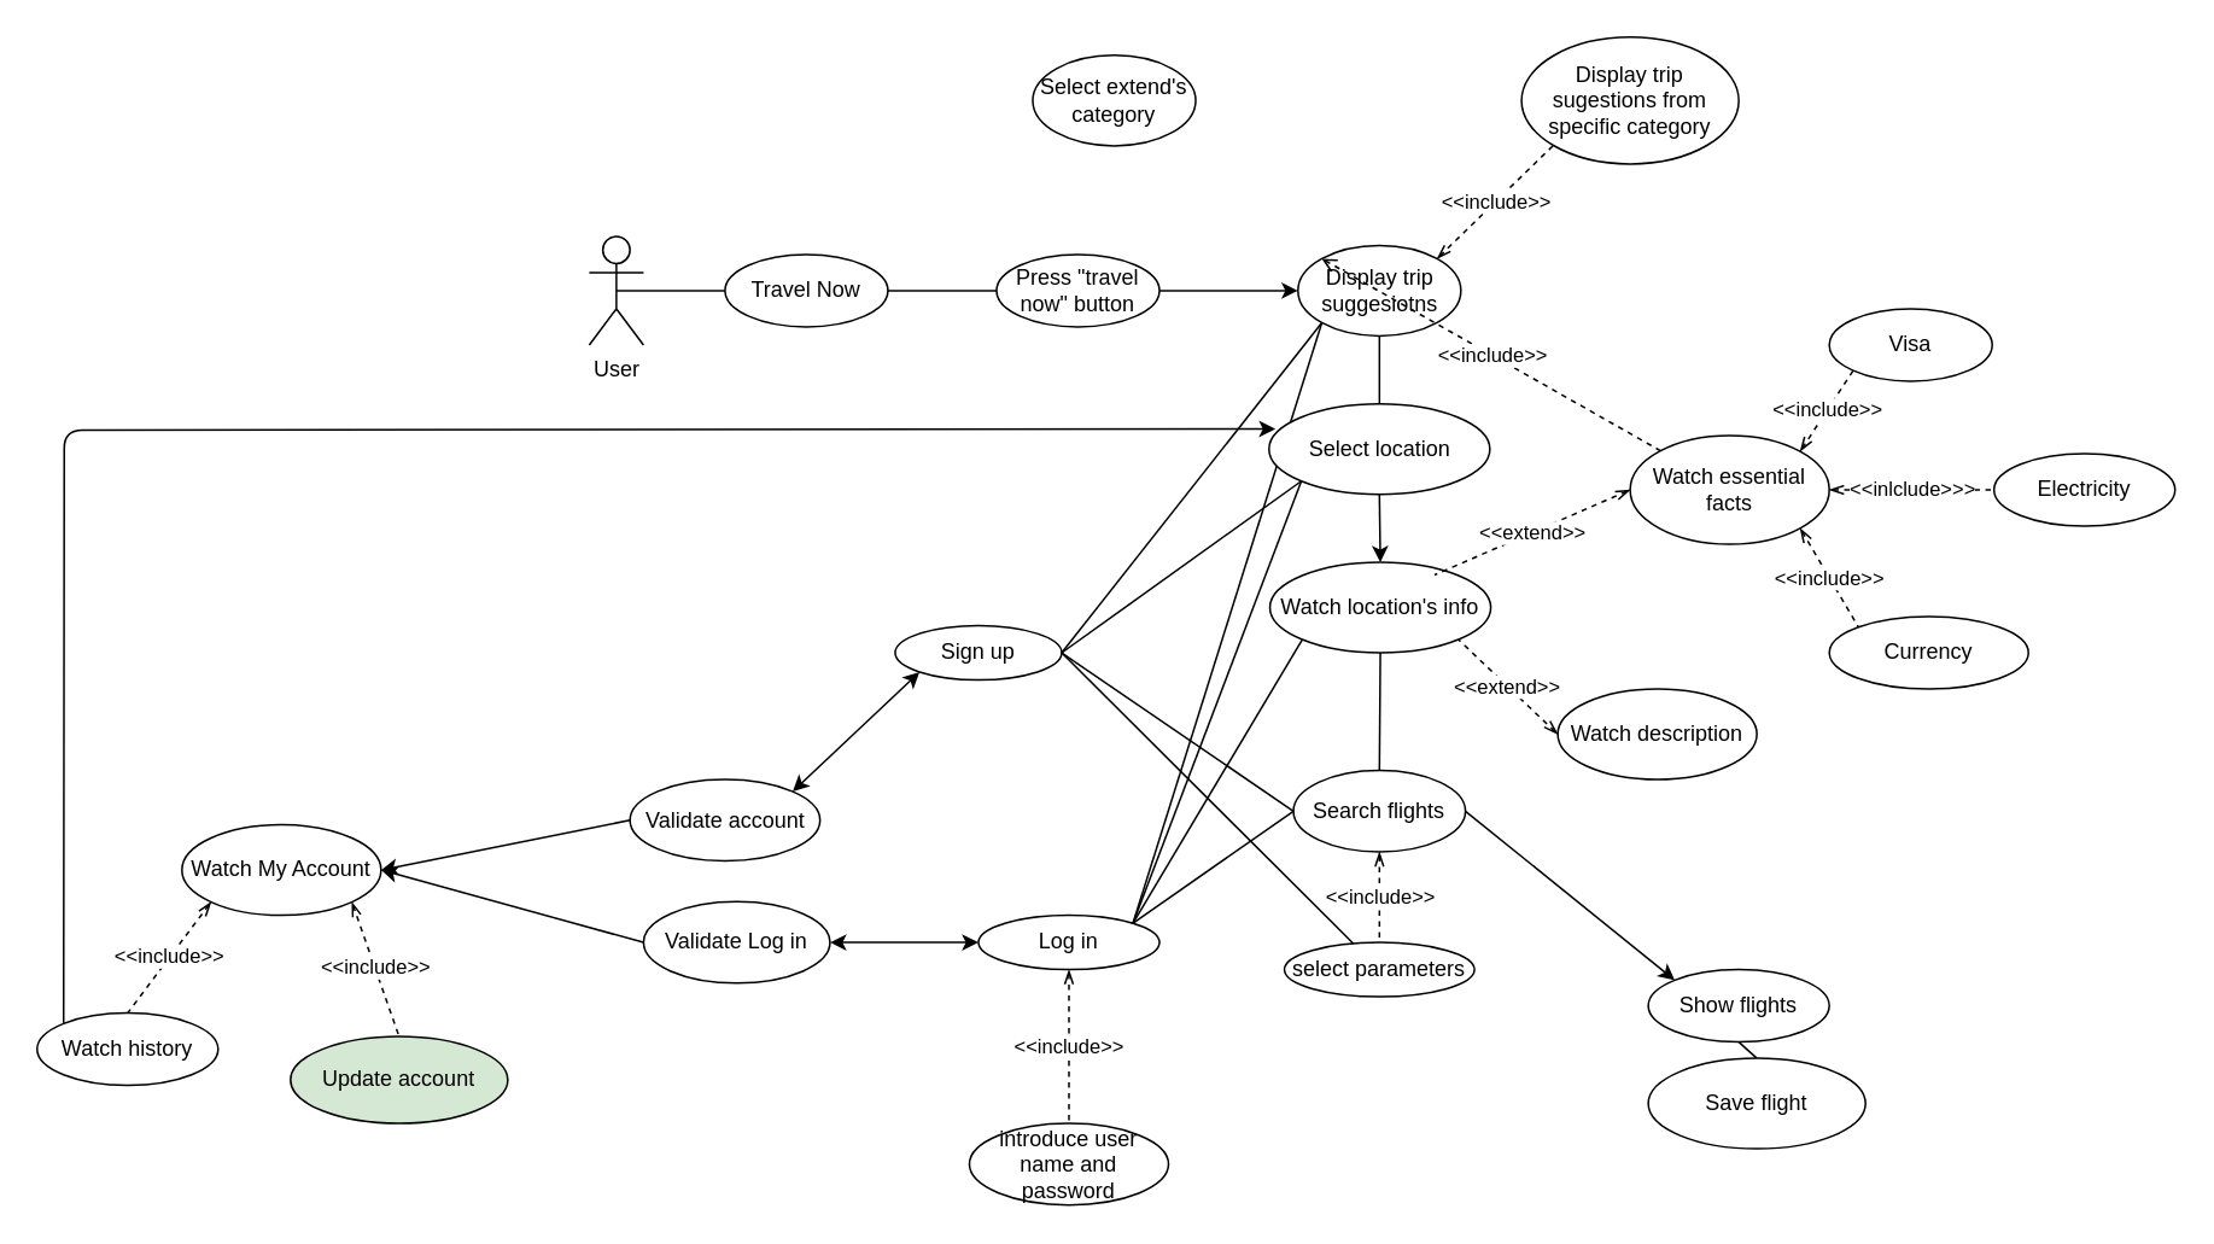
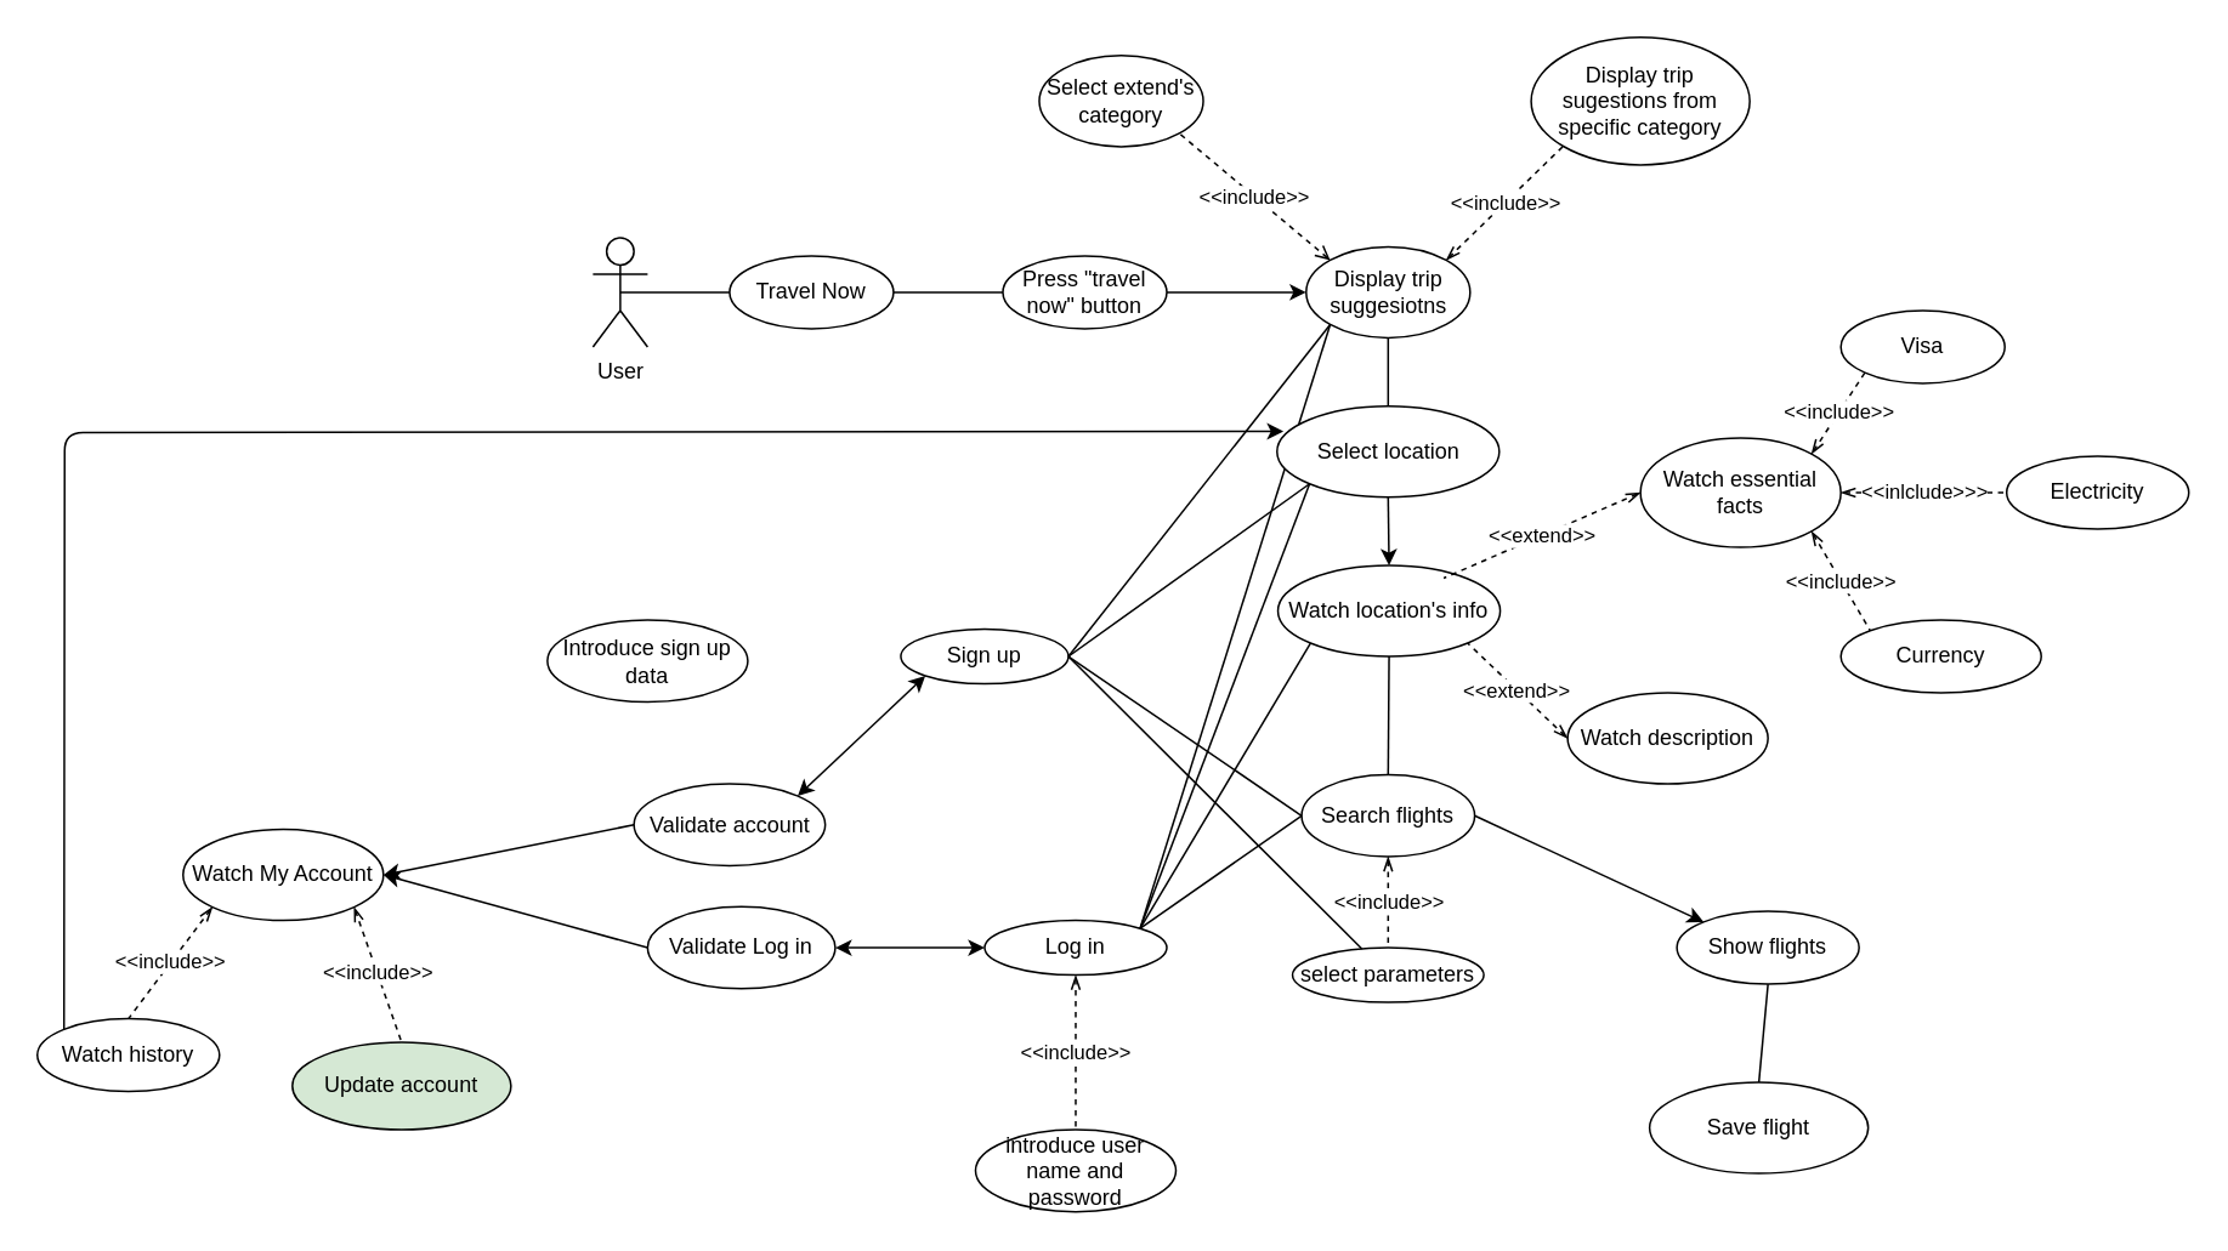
  <mxCell id="0" />
  <mxCell id="1" parent="0" />
  <mxCell id="2" value="User&lt;br&gt;" style="shape=umlActor;verticalLabelPosition=bottom;labelBackgroundColor=#ffffff;verticalAlign=top;html=1;outlineConnect=0;" parent="1" vertex="1"><mxGeometry x="325" y="130" width="30" height="60" as="geometry" /></mxCell>
  <mxCell id="3" value="Travel Now" style="ellipse;whiteSpace=wrap;html=1;" parent="1" vertex="1"><mxGeometry x="400" y="140" width="90" height="40" as="geometry" /></mxCell>
  <mxCell id="4" value="" style="endArrow=none;html=1;entryX=0;entryY=0.5;entryDx=0;entryDy=0;exitX=0.5;exitY=0.5;exitDx=0;exitDy=0;exitPerimeter=0;" parent="1" source="2" target="3" edge="1"><mxGeometry width="50" height="50" relative="1" as="geometry"><mxPoint x="360" y="160" as="sourcePoint" /><mxPoint x="380" y="230" as="targetPoint" /></mxGeometry></mxCell>
  <mxCell id="5" value="" style="endArrow=none;html=1;exitX=1;exitY=0.5;exitDx=0;exitDy=0;" parent="1" source="3" target="6" edge="1"><mxGeometry width="50" height="50" relative="1" as="geometry"><mxPoint x="330" y="280" as="sourcePoint" /><mxPoint x="380" y="230" as="targetPoint" /></mxGeometry></mxCell>
  <mxCell id="6" value="Press &quot;travel now&quot; button" style="ellipse;whiteSpace=wrap;html=1;" parent="1" vertex="1"><mxGeometry x="550" y="140" width="90" height="40" as="geometry" /></mxCell>
  <mxCell id="7" value="Display trip suggesiotns" style="ellipse;whiteSpace=wrap;html=1;" parent="1" vertex="1"><mxGeometry x="716.5" y="135" width="90" height="50" as="geometry" /></mxCell>
  <mxCell id="8" value="" style="endArrow=classic;html=1;exitX=1;exitY=0.5;exitDx=0;exitDy=0;entryX=0;entryY=0.5;entryDx=0;entryDy=0;" parent="1" source="6" target="7" edge="1"><mxGeometry width="50" height="50" relative="1" as="geometry"><mxPoint x="650" y="170" as="sourcePoint" /><mxPoint x="380" y="230" as="targetPoint" /></mxGeometry></mxCell>
- <mxCell id="9" value="&amp;lt;&amp;lt;include&amp;gt;&amp;gt;" style="endArrow=none;dashed=1;html=1;snapToPoint=0;startArrow=open;startFill=0;exitX=0;exitY=0;exitDx=0;exitDy=0;" parent="1" source="7" target="17" edge="1"><mxGeometry width="50" height="50" relative="1" as="geometry"><mxPoint x="615" y="100" as="sourcePoint" /><mxPoint x="380" y="230" as="targetPoint" /></mxGeometry></mxCell>
+ <mxCell id="9" value="&amp;lt;&amp;lt;include&amp;gt;&amp;gt;" style="endArrow=none;dashed=1;html=1;snapToPoint=0;startArrow=open;startFill=0;entryX=1;entryY=1;entryDx=0;entryDy=0;exitX=0;exitY=0;exitDx=0;exitDy=0;" parent="1" source="7" target="11" edge="1"><mxGeometry width="50" height="50" relative="1" as="geometry"><mxPoint x="615" y="100" as="sourcePoint" /><mxPoint x="380" y="230" as="targetPoint" /></mxGeometry></mxCell>
  <mxCell id="10" value="&amp;lt;&amp;lt;include&amp;gt;&amp;gt;" style="endArrow=none;dashed=1;html=1;startArrow=openThin;startFill=0;entryX=0;entryY=1;entryDx=0;entryDy=0;exitX=1;exitY=0;exitDx=0;exitDy=0;" parent="1" source="7" target="12" edge="1"><mxGeometry width="50" height="50" relative="1" as="geometry"><mxPoint x="780" y="70" as="sourcePoint" /><mxPoint x="380" y="230" as="targetPoint" /></mxGeometry></mxCell>
  <mxCell id="11" value="Select extend's category" style="ellipse;whiteSpace=wrap;html=1;" parent="1" vertex="1"><mxGeometry x="570" y="30" width="90" height="50" as="geometry" /></mxCell>
  <mxCell id="12" value="Display trip sugestions from specific category&lt;br&gt;" style="ellipse;whiteSpace=wrap;html=1;" parent="1" vertex="1"><mxGeometry x="840" y="20" width="120" height="70" as="geometry" /></mxCell>
  <mxCell id="13" value="" style="endArrow=none;html=1;entryX=0.5;entryY=1;entryDx=0;entryDy=0;exitX=0.5;exitY=0;exitDx=0;exitDy=0;" parent="1" source="59" target="7" edge="1"><mxGeometry width="50" height="50" relative="1" as="geometry"><mxPoint x="748" y="220" as="sourcePoint" /><mxPoint x="380" y="230" as="targetPoint" /></mxGeometry></mxCell>
  <mxCell id="14" value="" style="endArrow=classic;html=1;exitX=0.5;exitY=1;exitDx=0;exitDy=0;entryX=0.5;entryY=0;entryDx=0;entryDy=0;" parent="1" source="59" target="15" edge="1"><mxGeometry width="50" height="50" relative="1" as="geometry"><mxPoint x="330" y="350" as="sourcePoint" /><mxPoint x="748" y="320" as="targetPoint" /></mxGeometry></mxCell>
  <mxCell id="15" value="Watch location's info" style="ellipse;whiteSpace=wrap;html=1;" parent="1" vertex="1"><mxGeometry x="701" y="310" width="122" height="50" as="geometry" /></mxCell>
  <mxCell id="16" value="Watch description" style="ellipse;whiteSpace=wrap;html=1;" parent="1" vertex="1"><mxGeometry x="860" y="380" width="110" height="50" as="geometry" /></mxCell>
  <mxCell id="17" value="Watch essential facts&lt;br&gt;" style="ellipse;whiteSpace=wrap;html=1;" parent="1" vertex="1"><mxGeometry x="900" y="240" width="110" height="60" as="geometry" /></mxCell>
  <mxCell id="18" value="Currency" style="ellipse;whiteSpace=wrap;html=1;" parent="1" vertex="1"><mxGeometry x="1010" y="340" width="110" height="40" as="geometry" /></mxCell>
  <mxCell id="19" value="Electricity" style="ellipse;whiteSpace=wrap;html=1;" parent="1" vertex="1"><mxGeometry x="1101" y="250" width="100" height="40" as="geometry" /></mxCell>
  <mxCell id="20" value="Visa" style="ellipse;whiteSpace=wrap;html=1;" parent="1" vertex="1"><mxGeometry x="1010" y="170" width="90" height="40" as="geometry" /></mxCell>
  <mxCell id="21" value="&amp;lt;&amp;lt;include&amp;gt;&amp;gt;" style="endArrow=none;dashed=1;html=1;startArrow=openThin;startFill=0;exitX=1;exitY=1;exitDx=0;exitDy=0;entryX=0;entryY=0;entryDx=0;entryDy=0;" parent="1" source="17" target="18" edge="1"><mxGeometry width="50" height="50" relative="1" as="geometry"><mxPoint x="330" y="640" as="sourcePoint" /><mxPoint x="1050" y="291" as="targetPoint" /></mxGeometry></mxCell>
  <mxCell id="22" value="&amp;lt;&amp;lt;inlclude&amp;gt;&amp;gt;&amp;gt;" style="endArrow=none;dashed=1;html=1;startArrow=openThin;startFill=0;entryX=0;entryY=0.5;entryDx=0;entryDy=0;exitX=1;exitY=0.5;exitDx=0;exitDy=0;" parent="1" source="17" target="19" edge="1"><mxGeometry width="50" height="50" relative="1" as="geometry"><mxPoint x="1080" y="240" as="sourcePoint" /><mxPoint x="380" y="590" as="targetPoint" /></mxGeometry></mxCell>
  <mxCell id="23" value="&amp;lt;&amp;lt;include&amp;gt;&amp;gt;" style="endArrow=none;dashed=1;html=1;startArrow=openThin;startFill=0;entryX=0;entryY=1;entryDx=0;entryDy=0;exitX=1;exitY=0;exitDx=0;exitDy=0;" parent="1" source="17" target="20" edge="1"><mxGeometry width="50" height="50" relative="1" as="geometry"><mxPoint x="990" y="210" as="sourcePoint" /><mxPoint x="380" y="590" as="targetPoint" /></mxGeometry></mxCell>
  <mxCell id="24" value="&amp;lt;&amp;lt;extend&amp;gt;&amp;gt;&lt;br&gt;" style="endArrow=none;dashed=1;html=1;startArrow=openThin;startFill=0;entryX=1;entryY=1;entryDx=0;entryDy=0;exitX=0;exitY=0.5;exitDx=0;exitDy=0;" parent="1" source="16" target="15" edge="1"><mxGeometry width="50" height="50" relative="1" as="geometry"><mxPoint x="880" y="320" as="sourcePoint" /><mxPoint x="380" y="450" as="targetPoint" /></mxGeometry></mxCell>
  <mxCell id="25" value="&amp;lt;&amp;lt;extend&amp;gt;&amp;gt;" style="endArrow=none;dashed=1;html=1;startArrow=openThin;startFill=0;entryX=1;entryY=0;entryDx=0;entryDy=0;exitX=0;exitY=0.5;exitDx=0;exitDy=0;" parent="1" edge="1"><mxGeometry width="50" height="50" relative="1" as="geometry"><mxPoint x="900" y="270" as="sourcePoint" /><mxPoint x="792" y="317" as="targetPoint" /></mxGeometry></mxCell>
  <mxCell id="26" value="" style="endArrow=none;html=1;exitX=0.5;exitY=0;exitDx=0;exitDy=0;entryX=0.5;entryY=1;entryDx=0;entryDy=0;" parent="1" source="27" target="15" edge="1"><mxGeometry width="50" height="50" relative="1" as="geometry"><mxPoint x="610" y="390" as="sourcePoint" /><mxPoint x="746" y="370" as="targetPoint" /></mxGeometry></mxCell>
  <mxCell id="27" value="Search flights" style="ellipse;whiteSpace=wrap;html=1;" parent="1" vertex="1"><mxGeometry x="714" y="425" width="95" height="45" as="geometry" /></mxCell>
  <mxCell id="28" value="&amp;lt;&amp;lt;include&amp;gt;&amp;gt;&lt;br&gt;" style="endArrow=none;dashed=1;html=1;startArrow=openThin;startFill=0;entryX=0.5;entryY=0;entryDx=0;entryDy=0;" parent="1" source="27" target="29" edge="1"><mxGeometry width="50" height="50" relative="1" as="geometry"><mxPoint x="550" y="470" as="sourcePoint" /><mxPoint x="598" y="480" as="targetPoint" /></mxGeometry></mxCell>
  <mxCell id="29" value="select parameters&lt;br&gt;" style="ellipse;whiteSpace=wrap;html=1;" parent="1" vertex="1"><mxGeometry x="709" y="520" width="105" height="30" as="geometry" /></mxCell>
- <mxCell id="30" value="Show flights" style="ellipse;whiteSpace=wrap;html=1;" parent="1" vertex="1"><mxGeometry x="910" y="535" width="100" height="40" as="geometry" /></mxCell>
+ <mxCell id="30" value="Show flights" style="ellipse;whiteSpace=wrap;html=1;" parent="1" vertex="1"><mxGeometry x="920" y="500" width="100" height="40" as="geometry" /></mxCell>
  <mxCell id="31" value="" style="endArrow=classic;html=1;exitX=1;exitY=0.5;exitDx=0;exitDy=0;entryX=0;entryY=0;entryDx=0;entryDy=0;" parent="1" source="27" target="30" edge="1"><mxGeometry width="50" height="50" relative="1" as="geometry"><mxPoint x="330" y="620" as="sourcePoint" /><mxPoint x="380" y="570" as="targetPoint" /></mxGeometry></mxCell>
  <mxCell id="32" value="Log in" style="ellipse;whiteSpace=wrap;html=1;" parent="1" vertex="1"><mxGeometry x="540" y="505" width="100" height="30" as="geometry" /></mxCell>
  <mxCell id="33" value="" style="endArrow=none;html=1;entryX=0;entryY=0.5;entryDx=0;entryDy=0;exitX=1;exitY=0;exitDx=0;exitDy=0;" parent="1" source="32" target="27" edge="1"><mxGeometry width="50" height="50" relative="1" as="geometry"><mxPoint x="330" y="620" as="sourcePoint" /><mxPoint x="380" y="570" as="targetPoint" /></mxGeometry></mxCell>
  <mxCell id="34" value="" style="endArrow=none;html=1;entryX=0;entryY=1;entryDx=0;entryDy=0;exitX=1;exitY=0;exitDx=0;exitDy=0;" parent="1" source="32" target="15" edge="1"><mxGeometry width="50" height="50" relative="1" as="geometry"><mxPoint x="330" y="620" as="sourcePoint" /><mxPoint x="380" y="570" as="targetPoint" /></mxGeometry></mxCell>
  <mxCell id="35" value="" style="endArrow=none;html=1;entryX=0;entryY=1;entryDx=0;entryDy=0;exitX=1;exitY=0;exitDx=0;exitDy=0;" parent="1" source="32" target="59" edge="1"><mxGeometry width="50" height="50" relative="1" as="geometry"><mxPoint x="630" y="433" as="sourcePoint" /><mxPoint x="380" y="570" as="targetPoint" /></mxGeometry></mxCell>
  <mxCell id="36" value="&amp;lt;&amp;lt;include&amp;gt;&amp;gt;" style="endArrow=none;dashed=1;html=1;startArrow=openThin;startFill=0;exitX=0.5;exitY=1;exitDx=0;exitDy=0;" parent="1" source="32" target="37" edge="1"><mxGeometry width="50" height="50" relative="1" as="geometry"><mxPoint x="330" y="620" as="sourcePoint" /><mxPoint x="590" y="510" as="targetPoint" /></mxGeometry></mxCell>
  <mxCell id="37" value="introduce user name and password" style="ellipse;whiteSpace=wrap;html=1;" parent="1" vertex="1"><mxGeometry x="535" y="620" width="110" height="45" as="geometry" /></mxCell>
  <mxCell id="38" value="Sign up" style="ellipse;whiteSpace=wrap;html=1;" parent="1" vertex="1"><mxGeometry x="494" y="345" width="92" height="30" as="geometry" /></mxCell>
  <mxCell id="39" value="" style="endArrow=none;html=1;entryX=0;entryY=1;entryDx=0;entryDy=0;exitX=1;exitY=0.5;exitDx=0;exitDy=0;" parent="1" source="38" target="59" edge="1"><mxGeometry width="50" height="50" relative="1" as="geometry"><mxPoint x="330" y="740" as="sourcePoint" /><mxPoint x="380" y="690" as="targetPoint" /></mxGeometry></mxCell>
  <mxCell id="40" value="" style="endArrow=none;html=1;exitX=1;exitY=0.5;exitDx=0;exitDy=0;" parent="1" source="38" target="29" edge="1"><mxGeometry width="50" height="50" relative="1" as="geometry"><mxPoint x="330" y="740" as="sourcePoint" /><mxPoint x="380" y="690" as="targetPoint" /></mxGeometry></mxCell>
  <mxCell id="41" value="" style="endArrow=none;html=1;entryX=0;entryY=0.5;entryDx=0;entryDy=0;exitX=1;exitY=0.5;exitDx=0;exitDy=0;" parent="1" source="38" target="27" edge="1"><mxGeometry width="50" height="50" relative="1" as="geometry"><mxPoint x="330" y="740" as="sourcePoint" /><mxPoint x="430" y="560" as="targetPoint" /></mxGeometry></mxCell>
+ <mxCell id="42" value="Introduce sign up data" style="ellipse;whiteSpace=wrap;html=1;" parent="1" vertex="1"><mxGeometry x="300" y="340" width="110" height="45" as="geometry" /></mxCell>
  <mxCell id="43" value="Validate account" style="ellipse;whiteSpace=wrap;html=1;" parent="1" vertex="1"><mxGeometry x="347.5" y="430" width="105" height="45" as="geometry" /></mxCell>
  <mxCell id="44" value="Watch My Account" style="ellipse;whiteSpace=wrap;html=1;" parent="1" vertex="1"><mxGeometry x="100" y="455" width="110" height="50" as="geometry" /></mxCell>
  <mxCell id="45" value="Validate Log in" style="ellipse;whiteSpace=wrap;html=1;" parent="1" vertex="1"><mxGeometry x="355" y="497.5" width="103" height="45" as="geometry" /></mxCell>
  <mxCell id="46" value="" style="endArrow=classic;html=1;entryX=1;entryY=0.5;entryDx=0;entryDy=0;exitX=0;exitY=0.5;exitDx=0;exitDy=0;" parent="1" source="43" target="44" edge="1"><mxGeometry width="50" height="50" relative="1" as="geometry"><mxPoint x="50" y="740" as="sourcePoint" /><mxPoint x="100" y="690" as="targetPoint" /></mxGeometry></mxCell>
  <mxCell id="47" value="" style="endArrow=classic;html=1;entryX=1;entryY=0.5;entryDx=0;entryDy=0;exitX=0;exitY=0.5;exitDx=0;exitDy=0;" parent="1" source="45" target="44" edge="1"><mxGeometry width="50" height="50" relative="1" as="geometry"><mxPoint x="50" y="740" as="sourcePoint" /><mxPoint x="100" y="690" as="targetPoint" /></mxGeometry></mxCell>
  <mxCell id="48" value="" style="endArrow=none;html=1;entryX=0.5;entryY=1;entryDx=0;entryDy=0;exitX=0.5;exitY=0;exitDx=0;exitDy=0;" parent="1" source="49" target="30" edge="1"><mxGeometry width="50" height="50" relative="1" as="geometry"><mxPoint x="970" y="580" as="sourcePoint" /><mxPoint x="470" y="690" as="targetPoint" /></mxGeometry></mxCell>
- <mxCell id="49" value="Save flight" style="ellipse;whiteSpace=wrap;html=1;" parent="1" vertex="1"><mxGeometry x="910" y="584" width="120" height="50" as="geometry" /></mxCell>
+ <mxCell id="49" value="Save flight" style="ellipse;whiteSpace=wrap;html=1;" parent="1" vertex="1"><mxGeometry x="905" y="594" width="120" height="50" as="geometry" /></mxCell>
  <mxCell id="50" value="&amp;lt;&amp;lt;include&amp;gt;&amp;gt;" style="endArrow=none;dashed=1;html=1;startArrow=openThin;startFill=0;exitX=1;exitY=1;exitDx=0;exitDy=0;entryX=0.5;entryY=0;entryDx=0;entryDy=0;" parent="1" source="44" target="53" edge="1"><mxGeometry width="50" height="50" relative="1" as="geometry"><mxPoint x="100" y="740" as="sourcePoint" /><mxPoint x="260" y="630" as="targetPoint" /></mxGeometry></mxCell>
  <mxCell id="51" value="" style="endArrow=classic;startArrow=classic;html=1;entryX=0;entryY=0.5;entryDx=0;entryDy=0;exitX=1;exitY=0.5;exitDx=0;exitDy=0;" parent="1" source="45" target="32" edge="1"><mxGeometry width="50" height="50" relative="1" as="geometry"><mxPoint x="100" y="810" as="sourcePoint" /><mxPoint x="150" y="760" as="targetPoint" /></mxGeometry></mxCell>
  <mxCell id="52" value="" style="endArrow=classic;startArrow=classic;html=1;entryX=0;entryY=1;entryDx=0;entryDy=0;exitX=1;exitY=0;exitDx=0;exitDy=0;" parent="1" source="43" target="38" edge="1"><mxGeometry width="50" height="50" relative="1" as="geometry"><mxPoint x="100" y="810" as="sourcePoint" /><mxPoint x="150" y="760" as="targetPoint" /></mxGeometry></mxCell>
  <mxCell id="53" value="Update account" style="ellipse;whiteSpace=wrap;html=1;fillColor=#d5e8d4;" parent="1" vertex="1"><mxGeometry x="160" y="572" width="120" height="48" as="geometry" /></mxCell>
  <mxCell id="54" value="&amp;lt;&amp;lt;include&amp;gt;&amp;gt;" style="endArrow=none;dashed=1;html=1;startArrow=openThin;startFill=0;exitX=0;exitY=1;exitDx=0;exitDy=0;entryX=0.5;entryY=0;entryDx=0;entryDy=0;" parent="1" source="44" target="55" edge="1"><mxGeometry width="50" height="50" relative="1" as="geometry"><mxPoint x="80" y="620" as="sourcePoint" /><mxPoint x="50" y="610" as="targetPoint" /></mxGeometry></mxCell>
  <mxCell id="55" value="Watch history" style="ellipse;whiteSpace=wrap;html=1;" parent="1" vertex="1"><mxGeometry x="20" y="559" width="100" height="40" as="geometry" /></mxCell>
  <mxCell id="56" value="" style="endArrow=classic;html=1;exitX=0;exitY=0;exitDx=0;exitDy=0;entryX=0.029;entryY=0.277;entryDx=0;entryDy=0;entryPerimeter=0;" parent="1" source="55" target="59" edge="1"><mxGeometry width="50" height="50" relative="1" as="geometry"><mxPoint x="20" y="740" as="sourcePoint" /><mxPoint x="700" y="240" as="targetPoint" /><Array as="points"><mxPoint x="35" y="237" /></Array></mxGeometry></mxCell>
  <mxCell id="57" value="" style="endArrow=none;html=1;entryX=0;entryY=1;entryDx=0;entryDy=0;exitX=1;exitY=0.5;exitDx=0;exitDy=0;" edge="1" parent="1" source="38" target="7"><mxGeometry width="50" height="50" relative="1" as="geometry"><mxPoint x="20" y="740" as="sourcePoint" /><mxPoint x="70" y="690" as="targetPoint" /></mxGeometry></mxCell>
  <mxCell id="58" value="" style="endArrow=none;html=1;entryX=0;entryY=1;entryDx=0;entryDy=0;exitX=1;exitY=0;exitDx=0;exitDy=0;" edge="1" parent="1" source="32" target="7"><mxGeometry width="50" height="50" relative="1" as="geometry"><mxPoint x="20" y="740" as="sourcePoint" /><mxPoint x="70" y="690" as="targetPoint" /></mxGeometry></mxCell>
  <mxCell id="59" value="Select location" style="ellipse;whiteSpace=wrap;html=1;" parent="1" vertex="1"><mxGeometry x="700.5" y="222.5" width="122" height="50" as="geometry" /></mxCell>
